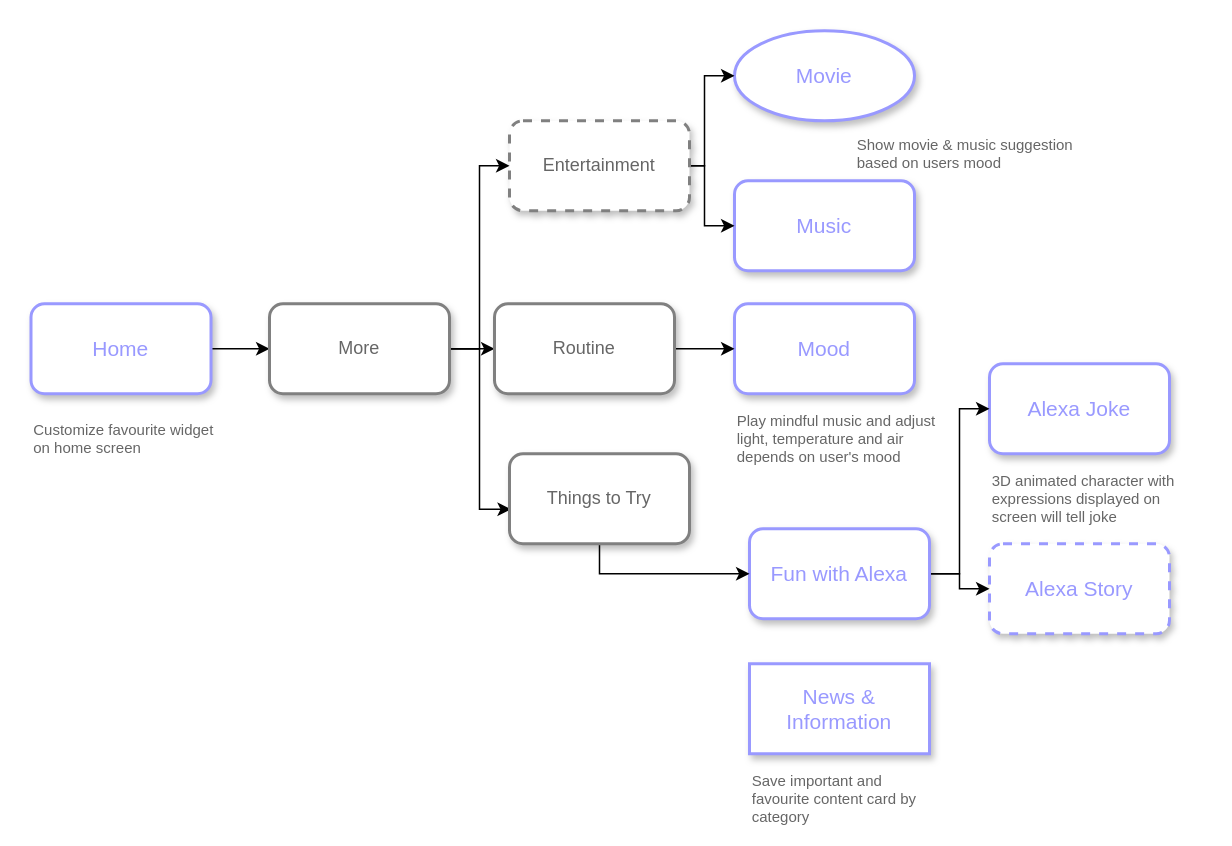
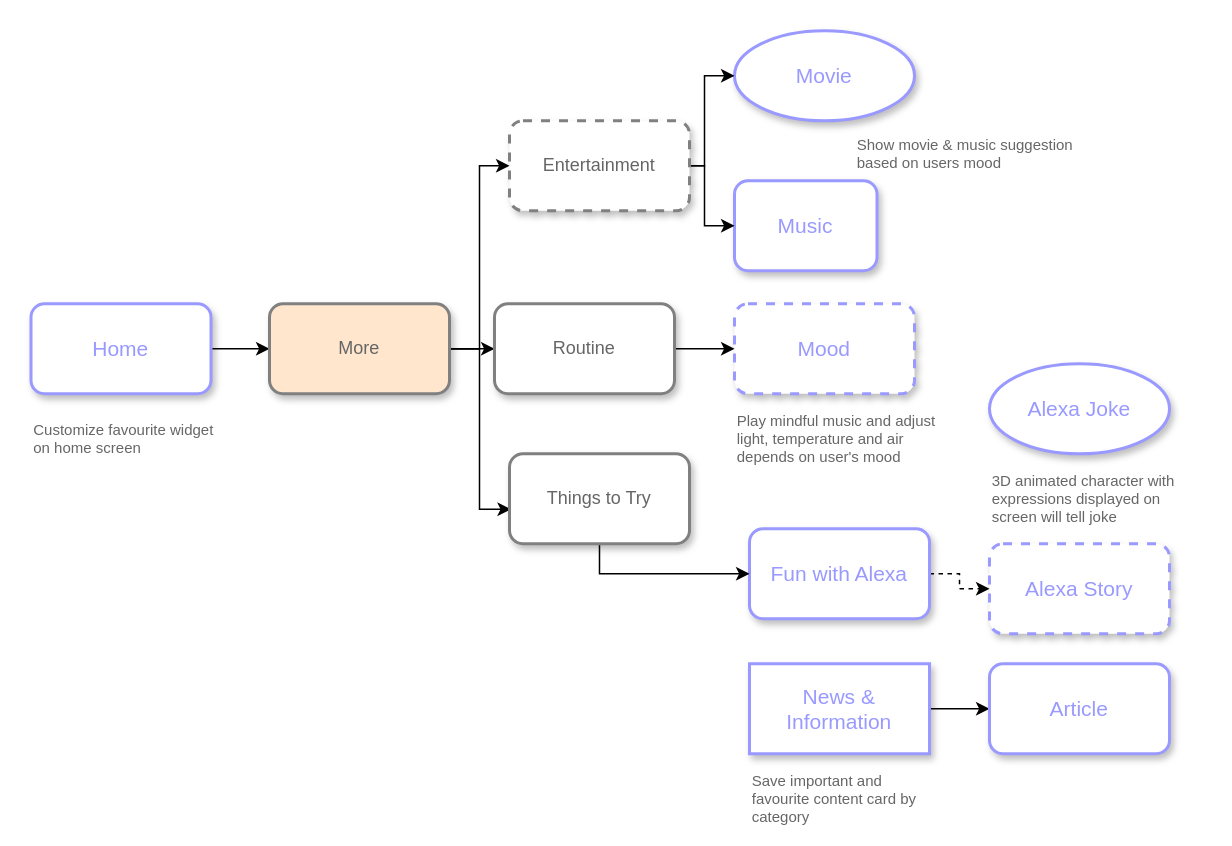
  <mxCell id="0" />
  <mxCell id="1" parent="0" />
  <mxCell id="2" style="edgeStyle=orthogonalEdgeStyle;rounded=0;orthogonalLoop=1;jettySize=auto;html=1;entryX=0;entryY=0.5;entryDx=0;entryDy=0;fontSize=14;" edge="1" parent="1" source="3" target="21"><mxGeometry relative="1" as="geometry" /></mxCell>
  <mxCell id="3" value="&lt;font style=&quot;font-size: 14px&quot;&gt;Home&lt;/font&gt;" style="rounded=1;whiteSpace=wrap;html=1;shadow=1;sketch=0;strokeWidth=2;strokeColor=#9999FF;fontColor=#9999FF;glass=0;perimeterSpacing=0;" vertex="1" parent="1"><mxGeometry x="20" y="202" width="120" height="60" as="geometry" /></mxCell>
  <mxCell id="4" value="&lt;font style=&quot;font-size: 14px;&quot;&gt;&lt;span style=&quot;font-size: 14px;&quot;&gt;Movie&lt;/span&gt;&lt;/font&gt;" style="ellipse;whiteSpace=wrap;html=1;shadow=1;sketch=0;strokeWidth=2;strokeColor=#9999FF;fontSize=14;fontColor=#9999FF;glass=0;perimeterSpacing=0;" vertex="1" parent="1"><mxGeometry x="489" y="20" width="120" height="60" as="geometry" /></mxCell>
- <mxCell id="5" value="&lt;font style=&quot;font-size: 14px;&quot;&gt;&lt;span style=&quot;font-size: 14px;&quot;&gt;Music&lt;/span&gt;&lt;/font&gt;" style="rounded=1;whiteSpace=wrap;html=1;shadow=1;sketch=0;strokeWidth=2;strokeColor=#9999FF;fontSize=14;fontColor=#9999FF;glass=0;perimeterSpacing=0;" vertex="1" parent="1"><mxGeometry x="489" y="120" width="120" height="60" as="geometry" /></mxCell>
+ <mxCell id="5" value="&lt;font style=&quot;font-size: 14px;&quot;&gt;&lt;span style=&quot;font-size: 14px;&quot;&gt;Music&lt;/span&gt;&lt;/font&gt;" style="rounded=1;whiteSpace=wrap;html=1;shadow=1;sketch=0;strokeWidth=2;strokeColor=#9999FF;fontSize=14;fontColor=#9999FF;glass=0;perimeterSpacing=0;" vertex="1" parent="1"><mxGeometry x="489" y="120" width="95" height="60" as="geometry" /></mxCell>
+ <mxCell id="6" style="edgeStyle=orthogonalEdgeStyle;rounded=0;orthogonalLoop=1;jettySize=auto;html=1;fontSize=14;" edge="1" parent="1" source="7" target="8"><mxGeometry relative="1" as="geometry" /></mxCell>
  <mxCell id="7" value="&lt;font style=&quot;font-size: 14px;&quot;&gt;&lt;span style=&quot;font-size: 14px;&quot;&gt;News &amp;amp; Information&lt;/span&gt;&lt;/font&gt;" style="whiteSpace=wrap;html=1;shadow=1;sketch=0;strokeWidth=2;strokeColor=#9999FF;fontSize=14;fontColor=#9999FF;glass=0;perimeterSpacing=0;rounded=0;" vertex="1" parent="1"><mxGeometry x="499" y="442" width="120" height="60" as="geometry" /></mxCell>
+ <mxCell id="8" value="&lt;font style=&quot;font-size: 14px;&quot;&gt;&lt;span style=&quot;font-size: 14px;&quot;&gt;Article&lt;/span&gt;&lt;/font&gt;" style="rounded=1;whiteSpace=wrap;html=1;shadow=1;sketch=0;strokeWidth=2;strokeColor=#9999FF;fontSize=14;fontColor=#9999FF;glass=0;perimeterSpacing=0;" vertex="1" parent="1"><mxGeometry x="659" y="442" width="120" height="60" as="geometry" /></mxCell>
  <mxCell id="9" value="&lt;font style=&quot;font-size: 14px;&quot;&gt;&lt;span style=&quot;font-size: 14px;&quot;&gt;Alexa Story&lt;/span&gt;&lt;/font&gt;" style="rounded=1;whiteSpace=wrap;html=1;shadow=1;sketch=0;strokeWidth=2;strokeColor=#9999FF;fontSize=14;fontColor=#9999FF;glass=0;perimeterSpacing=0;dashed=1;" vertex="1" parent="1"><mxGeometry x="659" y="362" width="120" height="60" as="geometry" /></mxCell>
- <mxCell id="10" value="&lt;font style=&quot;font-size: 14px;&quot;&gt;&lt;span style=&quot;font-size: 14px;&quot;&gt;Alexa Joke&lt;/span&gt;&lt;/font&gt;" style="rounded=1;whiteSpace=wrap;html=1;shadow=1;sketch=0;strokeWidth=2;strokeColor=#9999FF;fontSize=14;fontColor=#9999FF;glass=0;perimeterSpacing=0;" vertex="1" parent="1"><mxGeometry x="659" y="242" width="120" height="60" as="geometry" /></mxCell>
- <mxCell id="11" style="edgeStyle=orthogonalEdgeStyle;rounded=0;orthogonalLoop=1;jettySize=auto;html=1;entryX=0;entryY=0.5;entryDx=0;entryDy=0;fontSize=14;" edge="1" parent="1" source="13" target="10"><mxGeometry relative="1" as="geometry" /></mxCell>
- <mxCell id="12" style="edgeStyle=orthogonalEdgeStyle;rounded=0;orthogonalLoop=1;jettySize=auto;html=1;entryX=0;entryY=0.5;entryDx=0;entryDy=0;fontSize=14;" edge="1" parent="1" source="13" target="9"><mxGeometry relative="1" as="geometry" /></mxCell>
+ <mxCell id="10" value="&lt;font style=&quot;font-size: 14px;&quot;&gt;&lt;span style=&quot;font-size: 14px;&quot;&gt;Alexa Joke&lt;/span&gt;&lt;/font&gt;" style="ellipse;whiteSpace=wrap;html=1;shadow=1;sketch=0;strokeWidth=2;strokeColor=#9999FF;fontSize=14;fontColor=#9999FF;glass=0;perimeterSpacing=0;" vertex="1" parent="1"><mxGeometry x="659" y="242" width="120" height="60" as="geometry" /></mxCell>
+ <mxCell id="12" style="edgeStyle=orthogonalEdgeStyle;rounded=0;orthogonalLoop=1;jettySize=auto;html=1;entryX=0;entryY=0.5;entryDx=0;entryDy=0;fontSize=14;dashed=1;" edge="1" parent="1" source="13" target="9"><mxGeometry relative="1" as="geometry" /></mxCell>
  <mxCell id="13" value="&lt;font style=&quot;font-size: 14px;&quot;&gt;&lt;span style=&quot;font-size: 14px;&quot;&gt;Fun with Alexa&lt;/span&gt;&lt;/font&gt;" style="rounded=1;whiteSpace=wrap;html=1;shadow=1;sketch=0;strokeWidth=2;strokeColor=#9999FF;fontSize=14;fontColor=#9999FF;glass=0;perimeterSpacing=0;" vertex="1" parent="1"><mxGeometry x="499" y="352" width="120" height="60" as="geometry" /></mxCell>
- <mxCell id="14" value="&lt;font style=&quot;font-size: 14px;&quot;&gt;&lt;span style=&quot;font-size: 14px;&quot;&gt;Mood&lt;/span&gt;&lt;/font&gt;" style="rounded=1;whiteSpace=wrap;html=1;shadow=1;sketch=0;strokeWidth=2;strokeColor=#9999FF;fontSize=14;fontColor=#9999FF;glass=0;perimeterSpacing=0;" vertex="1" parent="1"><mxGeometry x="489" y="202" width="120" height="60" as="geometry" /></mxCell>
+ <mxCell id="14" value="&lt;font style=&quot;font-size: 14px;&quot;&gt;&lt;span style=&quot;font-size: 14px;&quot;&gt;Mood&lt;/span&gt;&lt;/font&gt;" style="rounded=1;whiteSpace=wrap;html=1;shadow=1;sketch=0;strokeWidth=2;strokeColor=#9999FF;fontSize=14;fontColor=#9999FF;glass=0;perimeterSpacing=0;dashed=1;" vertex="1" parent="1"><mxGeometry x="489" y="202" width="120" height="60" as="geometry" /></mxCell>
  <mxCell id="15" style="edgeStyle=orthogonalEdgeStyle;rounded=0;orthogonalLoop=1;jettySize=auto;html=1;entryX=0;entryY=0.5;entryDx=0;entryDy=0;fontSize=14;" edge="1" parent="1" source="17" target="5"><mxGeometry relative="1" as="geometry"><Array as="points"><mxPoint x="469" y="110" /><mxPoint x="469" y="150" /></Array></mxGeometry></mxCell>
  <mxCell id="16" style="edgeStyle=orthogonalEdgeStyle;rounded=0;orthogonalLoop=1;jettySize=auto;html=1;entryX=0;entryY=0.5;entryDx=0;entryDy=0;fontSize=10;fontColor=#666666;" edge="1" parent="1" source="17" target="4"><mxGeometry relative="1" as="geometry"><Array as="points"><mxPoint x="469" y="110" /><mxPoint x="469" y="50" /></Array></mxGeometry></mxCell>
  <mxCell id="17" value="&lt;font color=&quot;#666666&quot;&gt;Entertainment&lt;/font&gt;" style="rounded=1;whiteSpace=wrap;html=1;shadow=1;sketch=0;strokeWidth=2;strokeColor=#808080;dashed=1;" vertex="1" parent="1"><mxGeometry x="339" y="80" width="120" height="60" as="geometry" /></mxCell>
  <mxCell id="18" style="edgeStyle=orthogonalEdgeStyle;rounded=0;orthogonalLoop=1;jettySize=auto;html=1;entryX=0;entryY=0.5;entryDx=0;entryDy=0;fontSize=14;" edge="1" parent="1" source="21" target="25"><mxGeometry relative="1" as="geometry" /></mxCell>
  <mxCell id="19" style="edgeStyle=orthogonalEdgeStyle;rounded=0;orthogonalLoop=1;jettySize=auto;html=1;entryX=0.008;entryY=0.617;entryDx=0;entryDy=0;entryPerimeter=0;fontSize=14;" edge="1" parent="1" source="21" target="23"><mxGeometry relative="1" as="geometry" /></mxCell>
  <mxCell id="20" style="edgeStyle=orthogonalEdgeStyle;rounded=0;orthogonalLoop=1;jettySize=auto;html=1;entryX=0;entryY=0.5;entryDx=0;entryDy=0;fontSize=14;" edge="1" parent="1" source="21" target="17"><mxGeometry relative="1" as="geometry" /></mxCell>
- <mxCell id="21" value="&lt;font color=&quot;#666666&quot;&gt;More&lt;/font&gt;" style="rounded=1;whiteSpace=wrap;html=1;shadow=1;sketch=0;strokeWidth=2;strokeColor=#808080;" vertex="1" parent="1"><mxGeometry x="179" y="202" width="120" height="60" as="geometry" /></mxCell>
+ <mxCell id="21" value="&lt;font color=&quot;#666666&quot;&gt;More&lt;/font&gt;" style="rounded=1;whiteSpace=wrap;html=1;shadow=1;sketch=0;strokeWidth=2;strokeColor=#808080;fillColor=#ffe6cc;" vertex="1" parent="1"><mxGeometry x="179" y="202" width="120" height="60" as="geometry" /></mxCell>
  <mxCell id="22" style="edgeStyle=orthogonalEdgeStyle;rounded=0;orthogonalLoop=1;jettySize=auto;html=1;entryX=0;entryY=0.5;entryDx=0;entryDy=0;fontSize=14;exitX=0.5;exitY=1;exitDx=0;exitDy=0;" edge="1" parent="1" source="23" target="13"><mxGeometry relative="1" as="geometry" /></mxCell>
  <mxCell id="23" value="&lt;font color=&quot;#666666&quot;&gt;Things to Try&lt;/font&gt;" style="rounded=1;whiteSpace=wrap;html=1;shadow=1;sketch=0;strokeWidth=2;strokeColor=#808080;" vertex="1" parent="1"><mxGeometry x="339" y="302" width="120" height="60" as="geometry" /></mxCell>
  <mxCell id="24" style="edgeStyle=orthogonalEdgeStyle;rounded=0;orthogonalLoop=1;jettySize=auto;html=1;fontSize=14;" edge="1" parent="1" source="25" target="14"><mxGeometry relative="1" as="geometry" /></mxCell>
  <mxCell id="25" value="&lt;font color=&quot;#666666&quot;&gt;Routine&lt;/font&gt;" style="rounded=1;whiteSpace=wrap;html=1;shadow=1;sketch=0;strokeWidth=2;strokeColor=#808080;" vertex="1" parent="1"><mxGeometry x="329" y="202" width="120" height="60" as="geometry" /></mxCell>
  <mxCell id="26" value="Customize favourite widget on home screen" style="text;strokeColor=none;fillColor=none;align=left;verticalAlign=middle;whiteSpace=wrap;rounded=0;shadow=1;glass=0;sketch=0;fontSize=10;fontColor=#666666;" vertex="1" parent="1"><mxGeometry x="20" y="282" width="129" height="20" as="geometry" /></mxCell>
  <mxCell id="27" value="Save important and favourite content card by category" style="text;strokeColor=none;fillColor=none;align=left;verticalAlign=middle;whiteSpace=wrap;rounded=0;shadow=1;glass=0;sketch=0;fontSize=10;fontColor=#666666;" vertex="1" parent="1"><mxGeometry x="499" y="522" width="129" height="20" as="geometry" /></mxCell>
  <mxCell id="28" value="Play mindful music and adjust light, temperature and air depends on user's mood" style="text;strokeColor=none;fillColor=none;align=left;verticalAlign=middle;whiteSpace=wrap;rounded=0;shadow=1;glass=0;sketch=0;fontSize=10;fontColor=#666666;" vertex="1" parent="1"><mxGeometry x="489" y="282" width="140" height="20" as="geometry" /></mxCell>
  <mxCell id="29" value="3D animated character with expressions displayed on screen will tell joke" style="text;strokeColor=none;fillColor=none;align=left;verticalAlign=middle;whiteSpace=wrap;rounded=0;shadow=1;glass=0;sketch=0;fontSize=10;fontColor=#666666;html=1;" vertex="1" parent="1"><mxGeometry x="659" y="322" width="140" height="20" as="geometry" /></mxCell>
  <mxCell id="30" value="Show movie &amp;amp; music suggestion based on users mood" style="text;strokeColor=none;fillColor=none;align=left;verticalAlign=middle;whiteSpace=wrap;rounded=0;shadow=1;glass=0;sketch=0;fontSize=10;fontColor=#666666;html=1;" vertex="1" parent="1"><mxGeometry x="569" y="92" width="150" height="20" as="geometry" /></mxCell>
